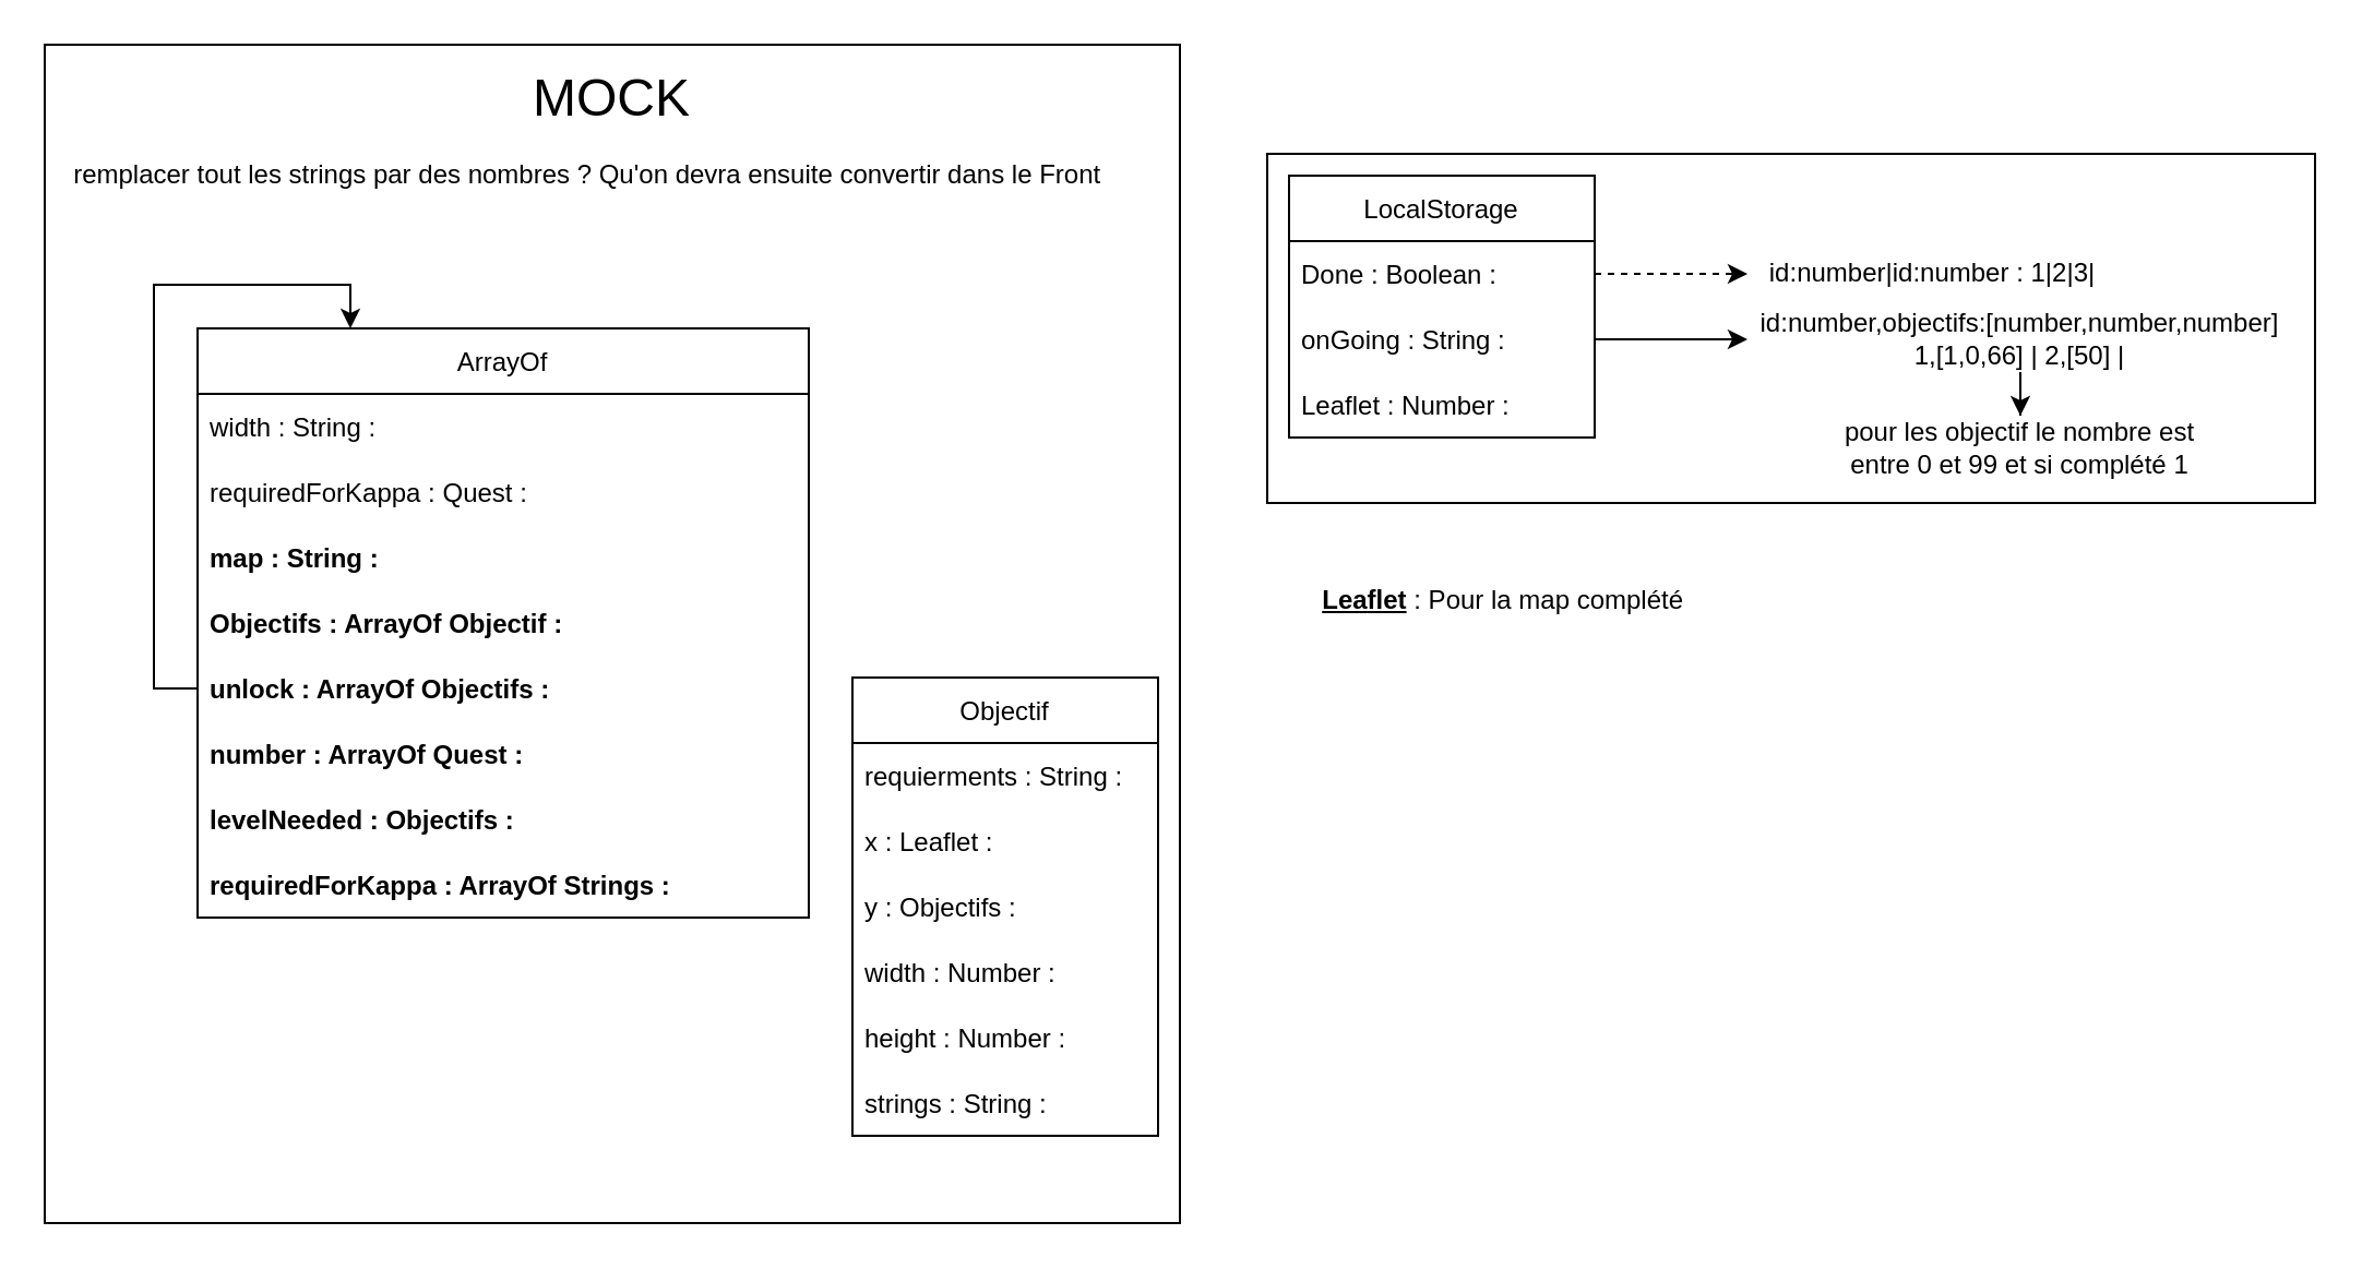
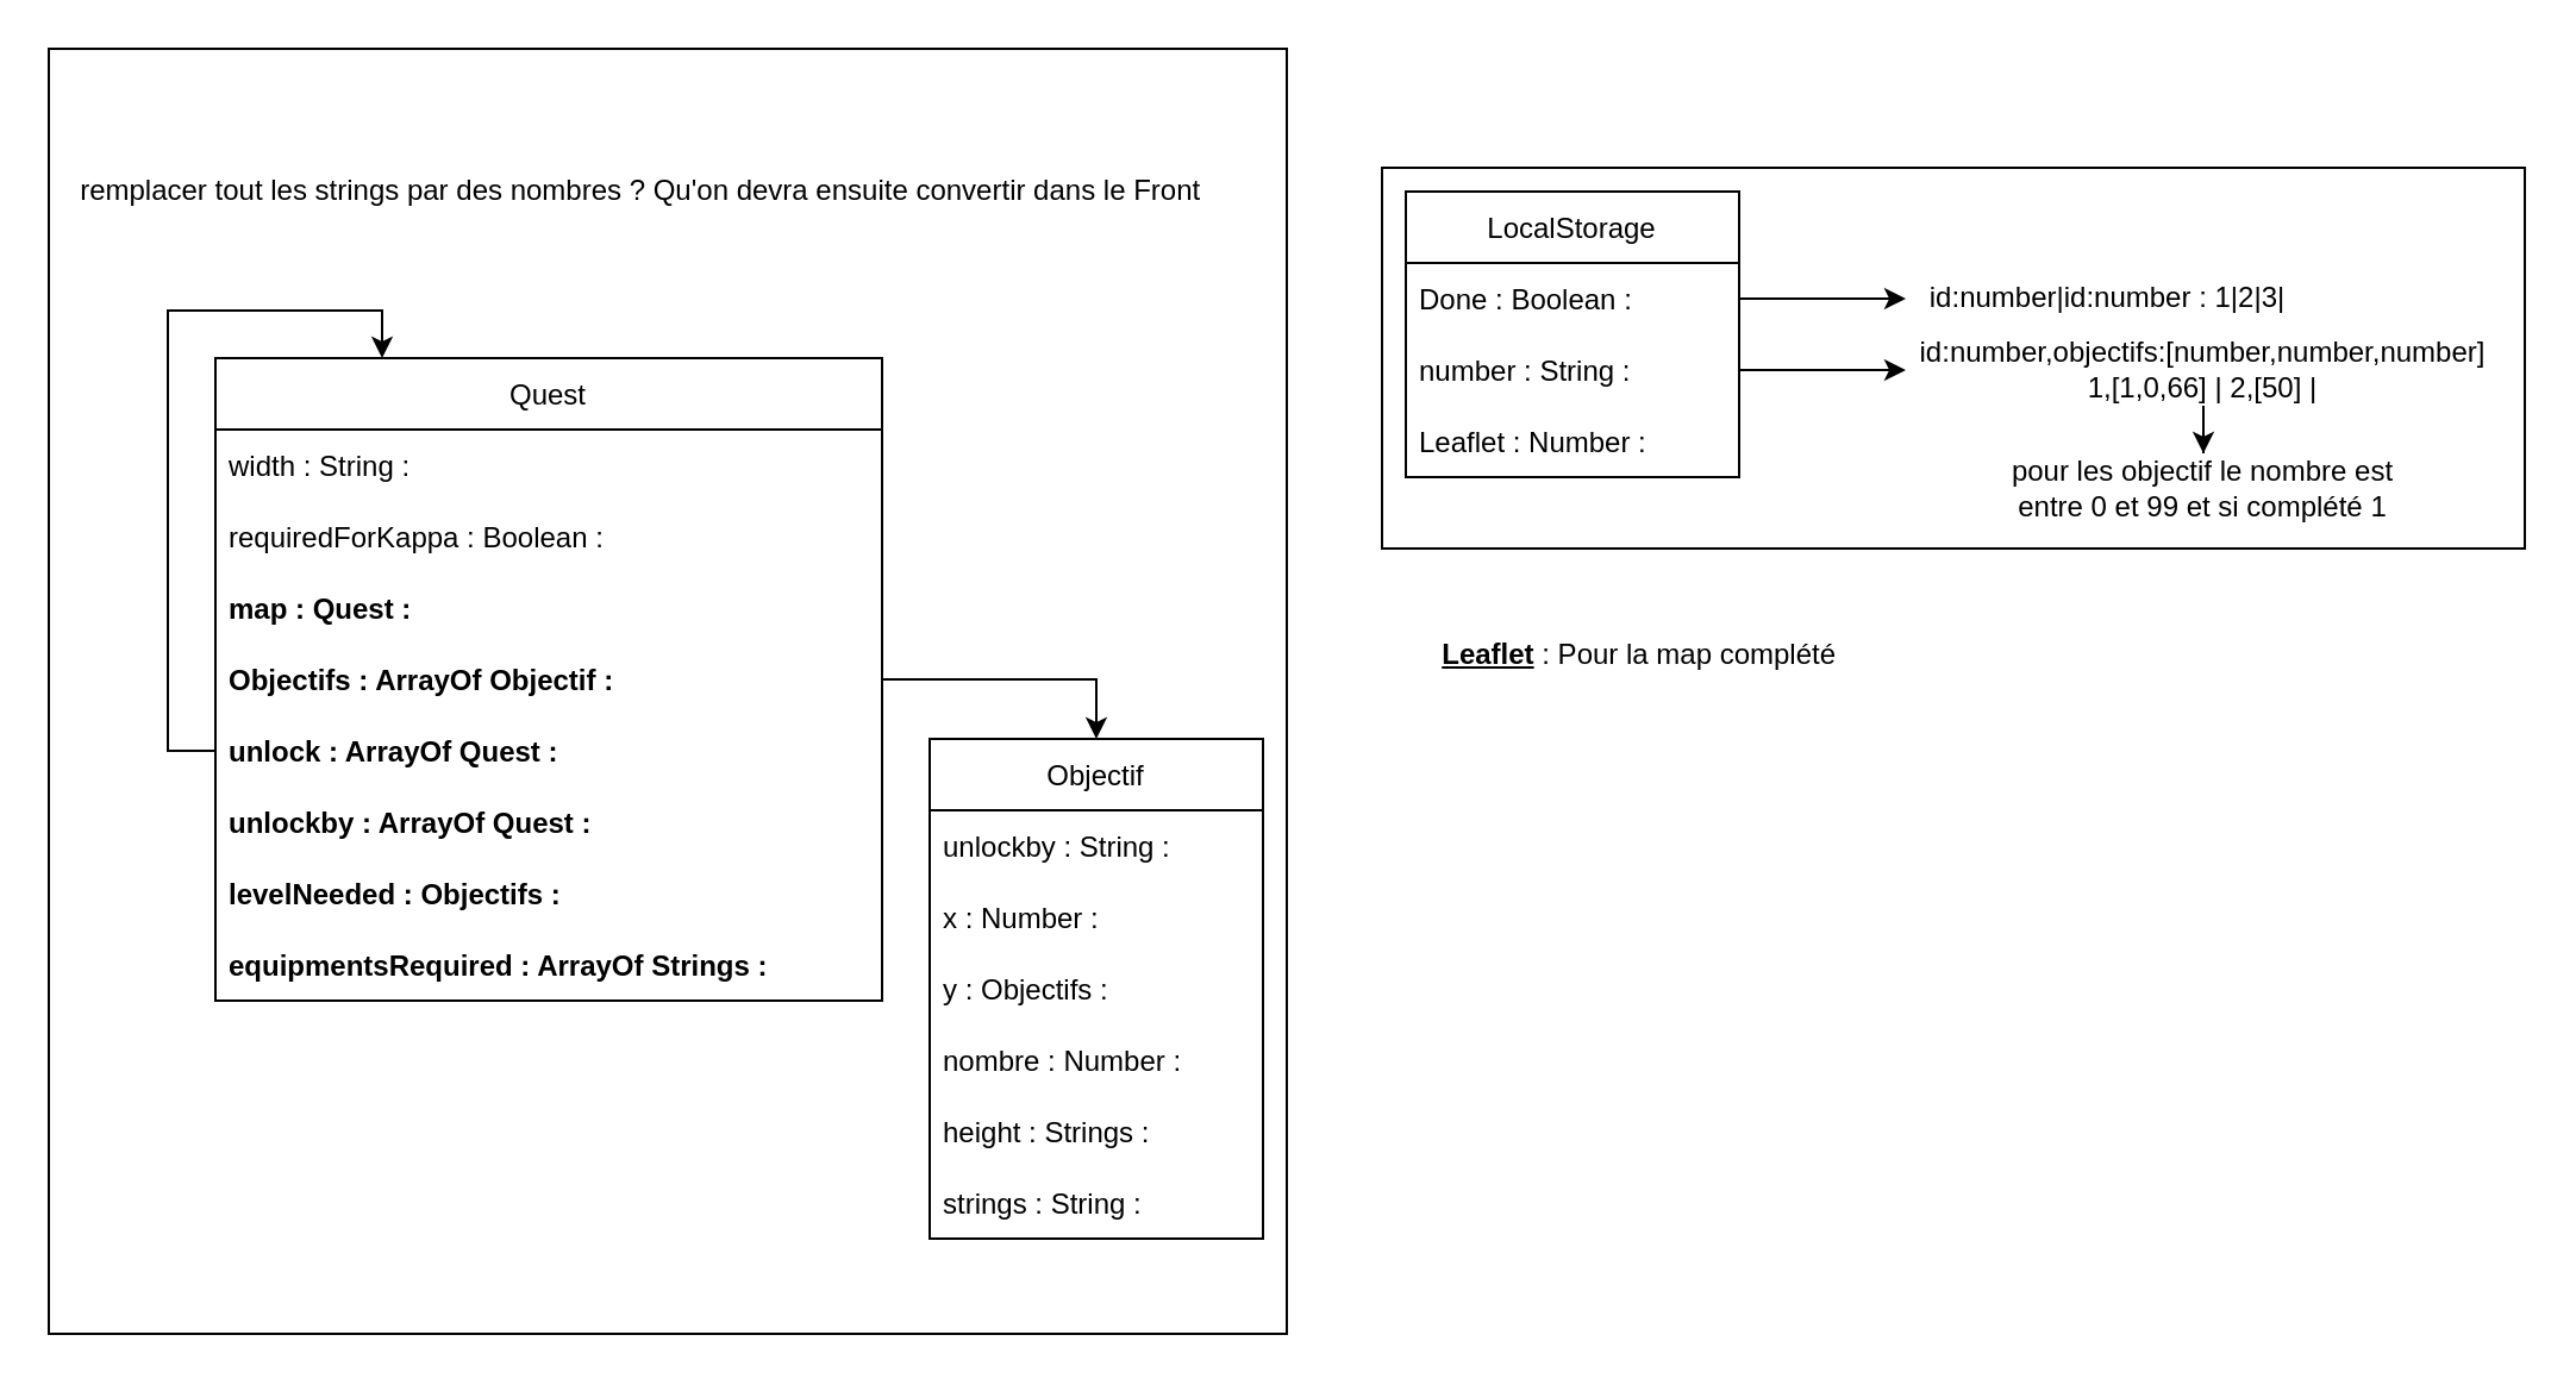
  <mxCell id="0" />
  <mxCell id="1" parent="0" />
  <mxCell id="2" value="" style="rounded=0;whiteSpace=wrap;html=1;fontSize=24;" parent="1" vertex="1"><mxGeometry x="20" y="20" width="520" height="540" as="geometry" /></mxCell>
  <mxCell id="3" value="" style="rounded=0;whiteSpace=wrap;html=1;" parent="1" vertex="1"><mxGeometry x="580" y="70" width="480" height="160" as="geometry" /></mxCell>
- <mxCell id="4" value="ArrayOf" style="swimlane;fontStyle=0;childLayout=stackLayout;horizontal=1;startSize=30;horizontalStack=0;resizeParent=1;resizeParentMax=0;resizeLast=0;collapsible=1;marginBottom=0;" parent="1" vertex="1"><mxGeometry x="90" y="150" width="280" height="270" as="geometry"><mxRectangle x="300" y="170" width="90" height="30" as="alternateBounds" /></mxGeometry></mxCell>
+ <mxCell id="4" value="Quest" style="swimlane;fontStyle=0;childLayout=stackLayout;horizontal=1;startSize=30;horizontalStack=0;resizeParent=1;resizeParentMax=0;resizeLast=0;collapsible=1;marginBottom=0;" parent="1" vertex="1"><mxGeometry x="90" y="150" width="280" height="270" as="geometry"><mxRectangle x="300" y="170" width="90" height="30" as="alternateBounds" /></mxGeometry></mxCell>
  <mxCell id="5" value="width : String : " style="text;strokeColor=none;fillColor=none;align=left;verticalAlign=middle;spacingLeft=4;spacingRight=4;overflow=hidden;points=[[0,0.5],[1,0.5]];portConstraint=eastwest;rotatable=0;" parent="4" vertex="1"><mxGeometry y="30" width="280" height="30" as="geometry" /></mxCell>
- <mxCell id="6" value="requiredForKappa : Quest :" style="text;strokeColor=none;fillColor=none;align=left;verticalAlign=middle;spacingLeft=4;spacingRight=4;overflow=hidden;points=[[0,0.5],[1,0.5]];portConstraint=eastwest;rotatable=0;" parent="4" vertex="1"><mxGeometry y="60" width="280" height="30" as="geometry" /></mxCell>
- <mxCell id="7" value="map : String :" style="text;strokeColor=none;fillColor=none;align=left;verticalAlign=middle;spacingLeft=4;spacingRight=4;overflow=hidden;points=[[0,0.5],[1,0.5]];portConstraint=eastwest;rotatable=0;fontStyle=1" parent="4" vertex="1"><mxGeometry y="90" width="280" height="30" as="geometry" /></mxCell>
+ <mxCell id="6" value="requiredForKappa : Boolean :" style="text;strokeColor=none;fillColor=none;align=left;verticalAlign=middle;spacingLeft=4;spacingRight=4;overflow=hidden;points=[[0,0.5],[1,0.5]];portConstraint=eastwest;rotatable=0;" parent="4" vertex="1"><mxGeometry y="60" width="280" height="30" as="geometry" /></mxCell>
+ <mxCell id="7" value="map : Quest :" style="text;strokeColor=none;fillColor=none;align=left;verticalAlign=middle;spacingLeft=4;spacingRight=4;overflow=hidden;points=[[0,0.5],[1,0.5]];portConstraint=eastwest;rotatable=0;fontStyle=1" parent="4" vertex="1"><mxGeometry y="90" width="280" height="30" as="geometry" /></mxCell>
  <mxCell id="8" value="Objectifs : ArrayOf Objectif :" style="text;strokeColor=none;fillColor=none;align=left;verticalAlign=middle;spacingLeft=4;spacingRight=4;overflow=hidden;points=[[0,0.5],[1,0.5]];portConstraint=eastwest;rotatable=0;fontStyle=1" parent="4" vertex="1"><mxGeometry y="120" width="280" height="30" as="geometry" /></mxCell>
- <mxCell id="9" value="unlock : ArrayOf Objectifs :" style="text;strokeColor=none;fillColor=none;align=left;verticalAlign=middle;spacingLeft=4;spacingRight=4;overflow=hidden;points=[[0,0.5],[1,0.5]];portConstraint=eastwest;rotatable=0;fontStyle=1" parent="4" vertex="1"><mxGeometry y="150" width="280" height="30" as="geometry" /></mxCell>
- <mxCell id="10" value="number : ArrayOf Quest :" style="text;strokeColor=none;fillColor=none;align=left;verticalAlign=middle;spacingLeft=4;spacingRight=4;overflow=hidden;points=[[0,0.5],[1,0.5]];portConstraint=eastwest;rotatable=0;fontStyle=1" parent="4" vertex="1"><mxGeometry y="180" width="280" height="30" as="geometry" /></mxCell>
+ <mxCell id="9" value="unlock : ArrayOf Quest :" style="text;strokeColor=none;fillColor=none;align=left;verticalAlign=middle;spacingLeft=4;spacingRight=4;overflow=hidden;points=[[0,0.5],[1,0.5]];portConstraint=eastwest;rotatable=0;fontStyle=1" parent="4" vertex="1"><mxGeometry y="150" width="280" height="30" as="geometry" /></mxCell>
+ <mxCell id="10" value="unlockby : ArrayOf Quest :" style="text;strokeColor=none;fillColor=none;align=left;verticalAlign=middle;spacingLeft=4;spacingRight=4;overflow=hidden;points=[[0,0.5],[1,0.5]];portConstraint=eastwest;rotatable=0;fontStyle=1" parent="4" vertex="1"><mxGeometry y="180" width="280" height="30" as="geometry" /></mxCell>
  <mxCell id="11" value="levelNeeded : Objectifs :" style="text;strokeColor=none;fillColor=none;align=left;verticalAlign=middle;spacingLeft=4;spacingRight=4;overflow=hidden;points=[[0,0.5],[1,0.5]];portConstraint=eastwest;rotatable=0;fontStyle=1" parent="4" vertex="1"><mxGeometry y="210" width="280" height="30" as="geometry" /></mxCell>
- <mxCell id="12" value="requiredForKappa : ArrayOf Strings : " style="text;strokeColor=none;fillColor=none;align=left;verticalAlign=middle;spacingLeft=4;spacingRight=4;overflow=hidden;points=[[0,0.5],[1,0.5]];portConstraint=eastwest;rotatable=0;fontStyle=1" parent="4" vertex="1"><mxGeometry y="240" width="280" height="30" as="geometry" /></mxCell>
+ <mxCell id="12" value="equipmentsRequired : ArrayOf Strings : " style="text;strokeColor=none;fillColor=none;align=left;verticalAlign=middle;spacingLeft=4;spacingRight=4;overflow=hidden;points=[[0,0.5],[1,0.5]];portConstraint=eastwest;rotatable=0;fontStyle=1" parent="4" vertex="1"><mxGeometry y="240" width="280" height="30" as="geometry" /></mxCell>
  <mxCell id="13" style="edgeStyle=orthogonalEdgeStyle;rounded=0;orthogonalLoop=1;jettySize=auto;html=1;exitX=0;exitY=0.5;exitDx=0;exitDy=0;entryX=0.25;entryY=0;entryDx=0;entryDy=0;" parent="4" source="9" target="4" edge="1"><mxGeometry relative="1" as="geometry"><mxPoint x="-20" y="20" as="targetPoint" /><Array as="points"><mxPoint x="-20" y="165" /><mxPoint x="-20" y="-20" /><mxPoint x="70" y="-20" /></Array></mxGeometry></mxCell>
  <mxCell id="14" value="remplacer tout les strings par des nombres ? Qu'on devra ensuite convertir dans le Front&amp;nbsp;" style="text;html=1;align=center;verticalAlign=middle;resizable=0;points=[];autosize=1;strokeColor=none;fillColor=none;" parent="1" vertex="1"><mxGeometry x="25" y="70" width="490" height="20" as="geometry" /></mxCell>
  <mxCell id="15" value="Objectif" style="swimlane;fontStyle=0;childLayout=stackLayout;horizontal=1;startSize=30;horizontalStack=0;resizeParent=1;resizeParentMax=0;resizeLast=0;collapsible=1;marginBottom=0;" parent="1" vertex="1"><mxGeometry x="390" y="310" width="140" height="210" as="geometry" /></mxCell>
- <mxCell id="16" value="requierments : String : " style="text;strokeColor=none;fillColor=none;align=left;verticalAlign=middle;spacingLeft=4;spacingRight=4;overflow=hidden;points=[[0,0.5],[1,0.5]];portConstraint=eastwest;rotatable=0;" parent="15" vertex="1"><mxGeometry y="30" width="140" height="30" as="geometry" /></mxCell>
- <mxCell id="17" value="x : Leaflet :" style="text;strokeColor=none;fillColor=none;align=left;verticalAlign=middle;spacingLeft=4;spacingRight=4;overflow=hidden;points=[[0,0.5],[1,0.5]];portConstraint=eastwest;rotatable=0;" parent="15" vertex="1"><mxGeometry y="60" width="140" height="30" as="geometry" /></mxCell>
+ <mxCell id="16" value="unlockby : String : " style="text;strokeColor=none;fillColor=none;align=left;verticalAlign=middle;spacingLeft=4;spacingRight=4;overflow=hidden;points=[[0,0.5],[1,0.5]];portConstraint=eastwest;rotatable=0;" parent="15" vertex="1"><mxGeometry y="30" width="140" height="30" as="geometry" /></mxCell>
+ <mxCell id="17" value="x : Number :" style="text;strokeColor=none;fillColor=none;align=left;verticalAlign=middle;spacingLeft=4;spacingRight=4;overflow=hidden;points=[[0,0.5],[1,0.5]];portConstraint=eastwest;rotatable=0;" parent="15" vertex="1"><mxGeometry y="60" width="140" height="30" as="geometry" /></mxCell>
  <mxCell id="18" value="y : Objectifs :" style="text;strokeColor=none;fillColor=none;align=left;verticalAlign=middle;spacingLeft=4;spacingRight=4;overflow=hidden;points=[[0,0.5],[1,0.5]];portConstraint=eastwest;rotatable=0;" parent="15" vertex="1"><mxGeometry y="90" width="140" height="30" as="geometry" /></mxCell>
- <mxCell id="19" value="width : Number :" style="text;strokeColor=none;fillColor=none;align=left;verticalAlign=middle;spacingLeft=4;spacingRight=4;overflow=hidden;points=[[0,0.5],[1,0.5]];portConstraint=eastwest;rotatable=0;" parent="15" vertex="1"><mxGeometry y="120" width="140" height="30" as="geometry" /></mxCell>
- <mxCell id="20" value="height : Number :" style="text;strokeColor=none;fillColor=none;align=left;verticalAlign=middle;spacingLeft=4;spacingRight=4;overflow=hidden;points=[[0,0.5],[1,0.5]];portConstraint=eastwest;rotatable=0;" parent="15" vertex="1"><mxGeometry y="150" width="140" height="30" as="geometry" /></mxCell>
+ <mxCell id="19" value="nombre : Number :" style="text;strokeColor=none;fillColor=none;align=left;verticalAlign=middle;spacingLeft=4;spacingRight=4;overflow=hidden;points=[[0,0.5],[1,0.5]];portConstraint=eastwest;rotatable=0;" parent="15" vertex="1"><mxGeometry y="120" width="140" height="30" as="geometry" /></mxCell>
+ <mxCell id="20" value="height : Strings :" style="text;strokeColor=none;fillColor=none;align=left;verticalAlign=middle;spacingLeft=4;spacingRight=4;overflow=hidden;points=[[0,0.5],[1,0.5]];portConstraint=eastwest;rotatable=0;" parent="15" vertex="1"><mxGeometry y="150" width="140" height="30" as="geometry" /></mxCell>
  <mxCell id="21" value="strings : String :" style="text;strokeColor=none;fillColor=none;align=left;verticalAlign=middle;spacingLeft=4;spacingRight=4;overflow=hidden;points=[[0,0.5],[1,0.5]];portConstraint=eastwest;rotatable=0;" vertex="1" parent="15"><mxGeometry y="180" width="140" height="30" as="geometry" /></mxCell>
+ <mxCell id="22" style="edgeStyle=orthogonalEdgeStyle;rounded=0;orthogonalLoop=1;jettySize=auto;html=1;exitX=1;exitY=0.5;exitDx=0;exitDy=0;entryX=0.5;entryY=0;entryDx=0;entryDy=0;" parent="1" source="8" target="15" edge="1"><mxGeometry relative="1" as="geometry" /></mxCell>
  <mxCell id="23" value="LocalStorage" style="swimlane;fontStyle=0;childLayout=stackLayout;horizontal=1;startSize=30;horizontalStack=0;resizeParent=1;resizeParentMax=0;resizeLast=0;collapsible=1;marginBottom=0;" parent="1" vertex="1"><mxGeometry x="590" y="80" width="140" height="120" as="geometry" /></mxCell>
  <mxCell id="24" value="Done : Boolean :" style="text;strokeColor=none;fillColor=none;align=left;verticalAlign=middle;spacingLeft=4;spacingRight=4;overflow=hidden;points=[[0,0.5],[1,0.5]];portConstraint=eastwest;rotatable=0;" parent="23" vertex="1"><mxGeometry y="30" width="140" height="30" as="geometry" /></mxCell>
- <mxCell id="25" value="onGoing : String :" style="text;strokeColor=none;fillColor=none;align=left;verticalAlign=middle;spacingLeft=4;spacingRight=4;overflow=hidden;points=[[0,0.5],[1,0.5]];portConstraint=eastwest;rotatable=0;" parent="23" vertex="1"><mxGeometry y="60" width="140" height="30" as="geometry" /></mxCell>
+ <mxCell id="25" value="number : String :" style="text;strokeColor=none;fillColor=none;align=left;verticalAlign=middle;spacingLeft=4;spacingRight=4;overflow=hidden;points=[[0,0.5],[1,0.5]];portConstraint=eastwest;rotatable=0;" parent="23" vertex="1"><mxGeometry y="60" width="140" height="30" as="geometry" /></mxCell>
  <mxCell id="26" value="Leaflet : Number :" style="text;strokeColor=none;fillColor=none;align=left;verticalAlign=middle;spacingLeft=4;spacingRight=4;overflow=hidden;points=[[0,0.5],[1,0.5]];portConstraint=eastwest;rotatable=0;" parent="23" vertex="1"><mxGeometry y="90" width="140" height="30" as="geometry" /></mxCell>
- <mxCell id="27" style="edgeStyle=orthogonalEdgeStyle;rounded=0;orthogonalLoop=1;jettySize=auto;html=1;exitX=1;exitY=0.5;exitDx=0;exitDy=0;entryX=0;entryY=0.5;entryDx=0;entryDy=0;dashed=1;" parent="1" source="24" target="29" edge="1"><mxGeometry relative="1" as="geometry"><mxPoint x="800" y="125" as="targetPoint" /></mxGeometry></mxCell>
+ <mxCell id="27" style="edgeStyle=orthogonalEdgeStyle;rounded=0;orthogonalLoop=1;jettySize=auto;html=1;exitX=1;exitY=0.5;exitDx=0;exitDy=0;entryX=0;entryY=0.5;entryDx=0;entryDy=0;" parent="1" source="24" target="29" edge="1"><mxGeometry relative="1" as="geometry"><mxPoint x="800" y="125" as="targetPoint" /></mxGeometry></mxCell>
  <mxCell id="28" style="edgeStyle=orthogonalEdgeStyle;rounded=0;orthogonalLoop=1;jettySize=auto;html=1;exitX=1;exitY=0.5;exitDx=0;exitDy=0;entryX=0;entryY=0.5;entryDx=0;entryDy=0;" parent="1" source="25" target="31" edge="1"><mxGeometry relative="1" as="geometry"><mxPoint x="800" y="155" as="targetPoint" /></mxGeometry></mxCell>
  <mxCell id="29" value="id:number|id:number : 1|2|3|" style="text;html=1;strokeColor=none;fillColor=none;align=center;verticalAlign=middle;whiteSpace=wrap;rounded=0;" parent="1" vertex="1"><mxGeometry x="800" y="110" width="170" height="30" as="geometry" /></mxCell>
  <mxCell id="30" style="edgeStyle=orthogonalEdgeStyle;rounded=0;orthogonalLoop=1;jettySize=auto;html=1;entryX=0.5;entryY=0;entryDx=0;entryDy=0;" parent="1" source="31" target="32" edge="1"><mxGeometry relative="1" as="geometry" /></mxCell>
  <mxCell id="31" value="id:number,objectifs:[number,number,number]&lt;br&gt;1,[1,0,66] | 2,[50] |" style="text;html=1;strokeColor=none;fillColor=none;align=center;verticalAlign=middle;whiteSpace=wrap;rounded=0;" parent="1" vertex="1"><mxGeometry x="800" y="140" width="250" height="30" as="geometry" /></mxCell>
  <mxCell id="32" value="pour les objectif le nombre est entre 0 et 99 et si complété 1" style="text;html=1;strokeColor=none;fillColor=none;align=center;verticalAlign=middle;whiteSpace=wrap;rounded=0;" parent="1" vertex="1"><mxGeometry x="835" y="190" width="180" height="30" as="geometry" /></mxCell>
- <mxCell id="33" value="&lt;font style=&quot;font-size: 24px;&quot;&gt;MOCK&lt;/font&gt;" style="text;html=1;strokeColor=none;fillColor=none;align=center;verticalAlign=middle;whiteSpace=wrap;rounded=0;" parent="1" vertex="1"><mxGeometry x="250" y="30" width="60" height="30" as="geometry" /></mxCell>
  <mxCell id="34" value="&lt;b&gt;&lt;u&gt;Leaflet&lt;/u&gt; &lt;/b&gt;: Pour la map complété&amp;nbsp;" style="text;html=1;strokeColor=none;fillColor=none;align=center;verticalAlign=middle;whiteSpace=wrap;rounded=0;" parent="1" vertex="1"><mxGeometry x="580" y="260" width="220" height="30" as="geometry" /></mxCell>
